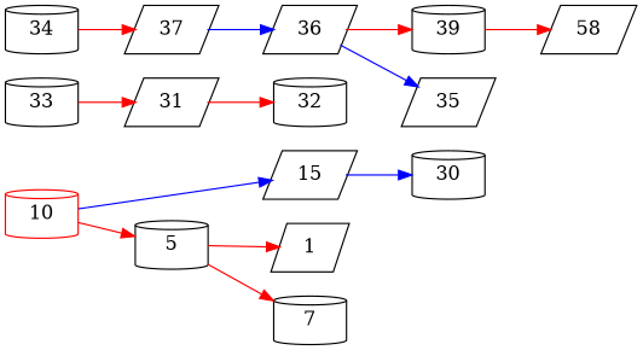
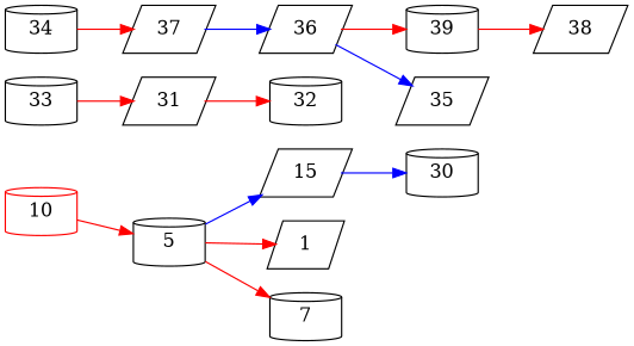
  digraph {
    rankdir=LR
    node [shape=cylinder]
    edge [color=red]
    10 [color=red]
    5
    15 [shape=parallelogram]
    1 [shape=parallelogram]
    7
    30
    31 [shape=parallelogram]
    33
    32
    37 [shape=parallelogram]
    34
    36 [shape=parallelogram]
    39
    35 [shape=parallelogram]
-   38 [shape=parallelogram label=58]
+   38 [shape=parallelogram]
    10 -> 5
-   10 -> 15 [color=blue]
+   5 -> 15 [color=blue]
    5 -> 1
    5 -> 7
    15 -> 30 [color=blue]
    31 -> 32
    33 -> 31
    37 -> 36 [color=blue]
    34 -> 37
    36 -> 39
    36 -> 35 [color=blue]
    39 -> 38
  }
